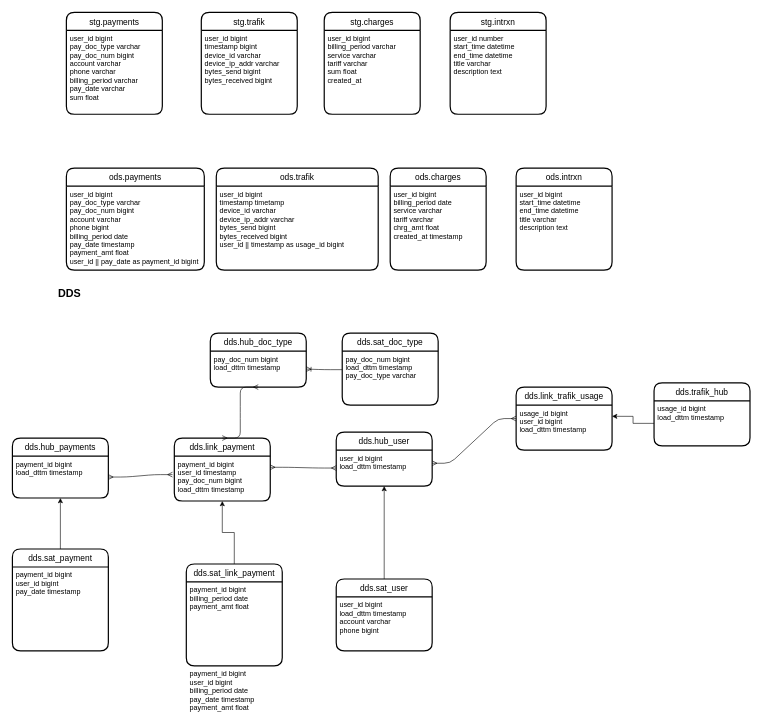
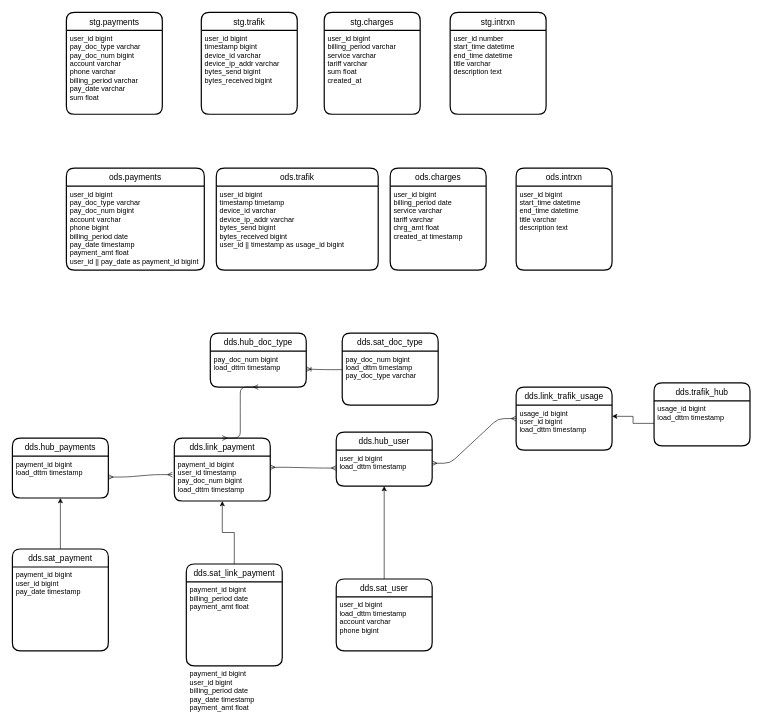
  <mxCell id="0" />
  <mxCell id="1" parent="0" />
  <mxCell id="2" value="stg.payments" style="swimlane;childLayout=stackLayout;horizontal=1;startSize=30;horizontalStack=0;rounded=1;fontSize=14;fontStyle=0;strokeWidth=2;resizeParent=0;resizeLast=1;shadow=0;dashed=0;align=center;" parent="1" vertex="1"><mxGeometry x="110" y="20" width="160" height="170" as="geometry" /></mxCell>
  <mxCell id="3" value="user_id bigint&#10;pay_doc_type varchar&#10;pay_doc_num bigint&#10;account varchar&#10;phone varchar&#10;billing_period varchar&#10;pay_date varchar&#10;sum float&#10;&#10;" style="align=left;strokeColor=none;fillColor=none;spacingLeft=4;fontSize=12;verticalAlign=top;resizable=0;rotatable=0;part=1;" parent="2" vertex="1"><mxGeometry y="30" width="160" height="140" as="geometry" /></mxCell>
  <mxCell id="4" value="stg.charges" style="swimlane;childLayout=stackLayout;horizontal=1;startSize=30;horizontalStack=0;rounded=1;fontSize=14;fontStyle=0;strokeWidth=2;resizeParent=0;resizeLast=1;shadow=0;dashed=0;align=center;" parent="1" vertex="1"><mxGeometry x="540" y="20" width="160" height="170" as="geometry" /></mxCell>
  <mxCell id="5" value="user_id bigint&#10;billing_period varchar&#10;service varchar&#10;tariff varchar&#10;sum float&#10;created_at" style="align=left;strokeColor=none;fillColor=none;spacingLeft=4;fontSize=12;verticalAlign=top;resizable=0;rotatable=0;part=1;" parent="4" vertex="1"><mxGeometry y="30" width="160" height="140" as="geometry" /></mxCell>
  <mxCell id="6" value="stg.trafik" style="swimlane;childLayout=stackLayout;horizontal=1;startSize=30;horizontalStack=0;rounded=1;fontSize=14;fontStyle=0;strokeWidth=2;resizeParent=0;resizeLast=1;shadow=0;dashed=0;align=center;" parent="1" vertex="1"><mxGeometry x="335" y="20" width="160" height="170" as="geometry" /></mxCell>
  <mxCell id="7" value="user_id bigint&#10;timestamp bigint&#10;device_id varchar&#10;device_ip_addr varchar&#10;bytes_send bigint&#10;bytes_received bigint&#10;" style="align=left;strokeColor=none;fillColor=none;spacingLeft=4;fontSize=12;verticalAlign=top;resizable=0;rotatable=0;part=1;" parent="6" vertex="1"><mxGeometry y="30" width="160" height="140" as="geometry" /></mxCell>
  <mxCell id="8" value="stg.intrxn" style="swimlane;childLayout=stackLayout;horizontal=1;startSize=30;horizontalStack=0;rounded=1;fontSize=14;fontStyle=0;strokeWidth=2;resizeParent=0;resizeLast=1;shadow=0;dashed=0;align=center;" parent="1" vertex="1"><mxGeometry x="750" y="20" width="160" height="170" as="geometry" /></mxCell>
  <mxCell id="9" value="user_id number&#10;start_time datetime&#10;end_time datetime&#10;title varchar&#10;description text" style="align=left;strokeColor=none;fillColor=none;spacingLeft=4;fontSize=12;verticalAlign=top;resizable=0;rotatable=0;part=1;" parent="8" vertex="1"><mxGeometry y="30" width="160" height="140" as="geometry" /></mxCell>
  <mxCell id="10" value="ods.payments" style="swimlane;childLayout=stackLayout;horizontal=1;startSize=30;horizontalStack=0;rounded=1;fontSize=14;fontStyle=0;strokeWidth=2;resizeParent=0;resizeLast=1;shadow=0;dashed=0;align=center;" parent="1" vertex="1"><mxGeometry x="110" y="280" width="230" height="170" as="geometry" /></mxCell>
  <mxCell id="11" value="user_id bigint&#10;pay_doc_type varchar&#10;pay_doc_num bigint&#10;account varchar&#10;phone bigint&#10;billing_period date&#10;pay_date timestamp&#10;payment_amt float&#10;user_id || pay_date as payment_id bigint&#10;&#10;" style="align=left;strokeColor=none;fillColor=none;spacingLeft=4;fontSize=12;verticalAlign=top;resizable=0;rotatable=0;part=1;" parent="10" vertex="1"><mxGeometry y="30" width="230" height="140" as="geometry" /></mxCell>
  <mxCell id="12" value="ods.trafik" style="swimlane;childLayout=stackLayout;horizontal=1;startSize=30;horizontalStack=0;rounded=1;fontSize=14;fontStyle=0;strokeWidth=2;resizeParent=0;resizeLast=1;shadow=0;dashed=0;align=center;" vertex="1" parent="1"><mxGeometry x="360" y="280" width="270" height="170" as="geometry" /></mxCell>
  <mxCell id="13" value="user_id bigint&#10;timestamp timetamp&#10;device_id varchar&#10;device_ip_addr varchar&#10;bytes_send bigint&#10;bytes_received bigint&#10;user_id || timestamp as usage_id bigint&#10;" style="align=left;strokeColor=none;fillColor=none;spacingLeft=4;fontSize=12;verticalAlign=top;resizable=0;rotatable=0;part=1;" vertex="1" parent="12"><mxGeometry y="30" width="270" height="140" as="geometry" /></mxCell>
  <mxCell id="14" value="ods.charges" style="swimlane;childLayout=stackLayout;horizontal=1;startSize=30;horizontalStack=0;rounded=1;fontSize=14;fontStyle=0;strokeWidth=2;resizeParent=0;resizeLast=1;shadow=0;dashed=0;align=center;" vertex="1" parent="1"><mxGeometry x="650" y="280" width="160" height="170" as="geometry" /></mxCell>
  <mxCell id="15" value="user_id bigint&#10;billing_period date&#10;service varchar&#10;tariff varchar&#10;chrg_amt float&#10;created_at timestamp" style="align=left;strokeColor=none;fillColor=none;spacingLeft=4;fontSize=12;verticalAlign=top;resizable=0;rotatable=0;part=1;" vertex="1" parent="14"><mxGeometry y="30" width="160" height="140" as="geometry" /></mxCell>
  <mxCell id="16" value="ods.intrxn" style="swimlane;childLayout=stackLayout;horizontal=1;startSize=30;horizontalStack=0;rounded=1;fontSize=14;fontStyle=0;strokeWidth=2;resizeParent=0;resizeLast=1;shadow=0;dashed=0;align=center;" vertex="1" parent="1"><mxGeometry x="860" y="280" width="160" height="170" as="geometry" /></mxCell>
  <mxCell id="17" value="user_id bigint&#10;start_time datetime&#10;end_time datetime&#10;title varchar&#10;description text" style="align=left;strokeColor=none;fillColor=none;spacingLeft=4;fontSize=12;verticalAlign=top;resizable=0;rotatable=0;part=1;" vertex="1" parent="16"><mxGeometry y="30" width="160" height="140" as="geometry" /></mxCell>
- <mxCell id="18" value="&lt;span style=&quot;font-size: 18px&quot;&gt;&lt;b&gt;DDS&lt;/b&gt;&lt;/span&gt;" style="text;html=1;align=center;verticalAlign=middle;resizable=0;points=[];autosize=1;" vertex="1" parent="1"><mxGeometry x="90" y="480" width="50" height="20" as="geometry" /></mxCell>
  <mxCell id="19" value="dds.hub_payments" style="swimlane;childLayout=stackLayout;horizontal=1;startSize=30;horizontalStack=0;rounded=1;fontSize=14;fontStyle=0;strokeWidth=2;resizeParent=0;resizeLast=1;shadow=0;dashed=0;align=center;" vertex="1" parent="1"><mxGeometry x="20" y="730" width="160" height="100" as="geometry" /></mxCell>
  <mxCell id="20" value="payment_id bigint &#10;load_dttm timestamp&#10;" style="align=left;strokeColor=none;fillColor=none;spacingLeft=4;fontSize=12;verticalAlign=top;resizable=0;rotatable=0;part=1;" vertex="1" parent="19"><mxGeometry y="30" width="160" height="70" as="geometry" /></mxCell>
  <mxCell id="21" value="dds.hub_user" style="swimlane;childLayout=stackLayout;horizontal=1;startSize=30;horizontalStack=0;rounded=1;fontSize=14;fontStyle=0;strokeWidth=2;resizeParent=0;resizeLast=1;shadow=0;dashed=0;align=center;" vertex="1" parent="1"><mxGeometry x="560" y="720" width="160" height="90" as="geometry" /></mxCell>
  <mxCell id="22" value="user_id bigint&#10;load_dttm timestamp&#10;" style="align=left;strokeColor=none;fillColor=none;spacingLeft=4;fontSize=12;verticalAlign=top;resizable=0;rotatable=0;part=1;" vertex="1" parent="21"><mxGeometry y="30" width="160" height="60" as="geometry" /></mxCell>
  <mxCell id="23" style="edgeStyle=orthogonalEdgeStyle;rounded=0;orthogonalLoop=1;jettySize=auto;html=1;entryX=0.5;entryY=1;entryDx=0;entryDy=0;" edge="1" parent="1" source="24" target="22"><mxGeometry relative="1" as="geometry" /></mxCell>
  <mxCell id="24" value="dds.sat_user" style="swimlane;childLayout=stackLayout;horizontal=1;startSize=30;horizontalStack=0;rounded=1;fontSize=14;fontStyle=0;strokeWidth=2;resizeParent=0;resizeLast=1;shadow=0;dashed=0;align=center;" vertex="1" parent="1"><mxGeometry x="560" y="965" width="160" height="120" as="geometry" /></mxCell>
  <mxCell id="25" value="user_id bigint&#10;load_dttm timestamp&#10;account varchar&#10;phone bigint&#10;&#10;" style="align=left;strokeColor=none;fillColor=none;spacingLeft=4;fontSize=12;verticalAlign=top;resizable=0;rotatable=0;part=1;fontStyle=0" vertex="1" parent="24"><mxGeometry y="30" width="160" height="90" as="geometry" /></mxCell>
  <mxCell id="26" value="dds.hub_doc_type" style="swimlane;childLayout=stackLayout;horizontal=1;startSize=30;horizontalStack=0;rounded=1;fontSize=14;fontStyle=0;strokeWidth=2;resizeParent=0;resizeLast=1;shadow=0;dashed=0;align=center;" vertex="1" parent="1"><mxGeometry x="350" y="555" width="160" height="90" as="geometry" /></mxCell>
  <mxCell id="27" value="pay_doc_num bigint&#10;load_dttm timestamp" style="align=left;strokeColor=none;fillColor=none;spacingLeft=4;fontSize=12;verticalAlign=top;resizable=0;rotatable=0;part=1;" vertex="1" parent="26"><mxGeometry y="30" width="160" height="60" as="geometry" /></mxCell>
  <mxCell id="28" value="dds.sat_doc_type" style="swimlane;childLayout=stackLayout;horizontal=1;startSize=30;horizontalStack=0;rounded=1;fontSize=14;fontStyle=0;strokeWidth=2;resizeParent=0;resizeLast=1;shadow=0;dashed=0;align=center;" vertex="1" parent="1"><mxGeometry x="570" y="555" width="160" height="120" as="geometry" /></mxCell>
  <mxCell id="29" value="pay_doc_num bigint&#10;load_dttm timestamp &#10;pay_doc_type varchar" style="align=left;strokeColor=none;fillColor=none;spacingLeft=4;fontSize=12;verticalAlign=top;resizable=0;rotatable=0;part=1;fontStyle=0" vertex="1" parent="28"><mxGeometry y="30" width="160" height="90" as="geometry" /></mxCell>
  <mxCell id="30" style="edgeStyle=orthogonalEdgeStyle;rounded=0;orthogonalLoop=1;jettySize=auto;html=1;exitX=0.5;exitY=0;exitDx=0;exitDy=0;entryX=0.5;entryY=1;entryDx=0;entryDy=0;" edge="1" parent="1" source="31" target="35"><mxGeometry relative="1" as="geometry" /></mxCell>
  <mxCell id="31" value="dds.sat_link_payment" style="swimlane;childLayout=stackLayout;horizontal=1;startSize=30;horizontalStack=0;rounded=1;fontSize=14;fontStyle=0;strokeWidth=2;resizeParent=0;resizeLast=1;shadow=0;dashed=0;align=center;" vertex="1" parent="1"><mxGeometry x="310" y="940" width="160" height="170" as="geometry" /></mxCell>
  <mxCell id="32" value="payment_id bigint &#10;billing_period date&#10;payment_amt float&#10;&#10;" style="align=left;strokeColor=none;fillColor=none;spacingLeft=4;fontSize=12;verticalAlign=top;resizable=0;rotatable=0;part=1;" vertex="1" parent="31"><mxGeometry y="30" width="160" height="140" as="geometry" /></mxCell>
  <mxCell id="33" value="payment_id bigint &#10;user_id bigint&#10;billing_period date&#10;pay_date timestamp&#10;payment_amt float&#10;&#10;" style="align=left;strokeColor=none;fillColor=none;spacingLeft=4;fontSize=12;verticalAlign=top;resizable=0;rotatable=0;part=1;" vertex="1" parent="31"><mxGeometry y="170" width="160" as="geometry" /></mxCell>
  <mxCell id="34" value="dds.link_payment" style="swimlane;childLayout=stackLayout;horizontal=1;startSize=30;horizontalStack=0;rounded=1;fontSize=14;fontStyle=0;strokeWidth=2;resizeParent=0;resizeLast=1;shadow=0;dashed=0;align=center;" vertex="1" parent="1"><mxGeometry x="290" y="730" width="160" height="105" as="geometry" /></mxCell>
  <mxCell id="35" value="payment_id bigint&#10;user_id timestamp&#10;pay_doc_num bigint&#10;load_dttm timestamp&#10;" style="align=left;strokeColor=none;fillColor=none;spacingLeft=4;fontSize=12;verticalAlign=top;resizable=0;rotatable=0;part=1;" vertex="1" parent="34"><mxGeometry y="30" width="160" height="75" as="geometry" /></mxCell>
  <mxCell id="36" value="" style="edgeStyle=entityRelationEdgeStyle;fontSize=12;html=1;endArrow=ERmany;startArrow=ERmany;entryX=0;entryY=0.5;entryDx=0;entryDy=0;exitX=1;exitY=0.25;exitDx=0;exitDy=0;" edge="1" parent="1" source="35" target="22"><mxGeometry width="100" height="100" relative="1" as="geometry"><mxPoint x="560" y="800" as="sourcePoint" /><mxPoint x="660" y="700" as="targetPoint" /></mxGeometry></mxCell>
  <mxCell id="37" value="" style="edgeStyle=entityRelationEdgeStyle;fontSize=12;html=1;endArrow=ERmany;startArrow=ERmany;entryX=0.5;entryY=1;entryDx=0;entryDy=0;exitX=0.5;exitY=0;exitDx=0;exitDy=0;" edge="1" parent="1" source="34" target="27"><mxGeometry width="100" height="100" relative="1" as="geometry"><mxPoint x="730" y="610" as="sourcePoint" /><mxPoint x="830" y="510" as="targetPoint" /></mxGeometry></mxCell>
  <mxCell id="38" value="" style="edgeStyle=entityRelationEdgeStyle;fontSize=12;html=1;endArrow=ERoneToMany;entryX=1;entryY=0.5;entryDx=0;entryDy=0;exitX=0;exitY=0.344;exitDx=0;exitDy=0;exitPerimeter=0;" edge="1" parent="1" source="29" target="27"><mxGeometry width="100" height="100" relative="1" as="geometry"><mxPoint x="1020" y="690" as="sourcePoint" /><mxPoint x="1120" y="590" as="targetPoint" /></mxGeometry></mxCell>
  <mxCell id="39" value="" style="edgeStyle=entityRelationEdgeStyle;fontSize=12;html=1;endArrow=ERmany;startArrow=ERmany;entryX=-0.019;entryY=0.413;entryDx=0;entryDy=0;entryPerimeter=0;" edge="1" parent="1" source="20" target="35"><mxGeometry width="100" height="100" relative="1" as="geometry"><mxPoint x="265" y="715" as="sourcePoint" /><mxPoint x="280" y="640" as="targetPoint" /></mxGeometry></mxCell>
  <mxCell id="40" value="dds.link_trafik_usage" style="swimlane;childLayout=stackLayout;horizontal=1;startSize=30;horizontalStack=0;rounded=1;fontSize=14;fontStyle=0;strokeWidth=2;resizeParent=0;resizeLast=1;shadow=0;dashed=0;align=center;" vertex="1" parent="1"><mxGeometry x="860" y="645" width="160" height="105" as="geometry" /></mxCell>
  <mxCell id="41" value="usage_id bigint&#10;user_id bigint&#10;load_dttm timestamp" style="align=left;strokeColor=none;fillColor=none;spacingLeft=4;fontSize=12;verticalAlign=top;resizable=0;rotatable=0;part=1;" vertex="1" parent="40"><mxGeometry y="30" width="160" height="75" as="geometry" /></mxCell>
  <mxCell id="42" value="dds.trafik_hub" style="swimlane;childLayout=stackLayout;horizontal=1;startSize=30;horizontalStack=0;rounded=1;fontSize=14;fontStyle=0;strokeWidth=2;resizeParent=0;resizeLast=1;shadow=0;dashed=0;align=center;" vertex="1" parent="1"><mxGeometry x="1090" y="638" width="160" height="105" as="geometry" /></mxCell>
  <mxCell id="43" value="usage_id bigint&#10;load_dttm timestamp" style="align=left;strokeColor=none;fillColor=none;spacingLeft=4;fontSize=12;verticalAlign=top;resizable=0;rotatable=0;part=1;" vertex="1" parent="42"><mxGeometry y="30" width="160" height="75" as="geometry" /></mxCell>
  <mxCell id="44" value="" style="edgeStyle=entityRelationEdgeStyle;fontSize=12;html=1;endArrow=ERmany;startArrow=ERmany;entryX=1;entryY=0.367;entryDx=0;entryDy=0;entryPerimeter=0;exitX=0;exitY=0.5;exitDx=0;exitDy=0;" edge="1" parent="1" source="40" target="22"><mxGeometry width="100" height="100" relative="1" as="geometry"><mxPoint x="930" y="910" as="sourcePoint" /><mxPoint x="1030" y="810" as="targetPoint" /></mxGeometry></mxCell>
  <mxCell id="45" style="edgeStyle=orthogonalEdgeStyle;rounded=0;orthogonalLoop=1;jettySize=auto;html=1;entryX=1;entryY=0.25;entryDx=0;entryDy=0;" edge="1" parent="1" source="43" target="41"><mxGeometry relative="1" as="geometry" /></mxCell>
  <mxCell id="46" style="edgeStyle=orthogonalEdgeStyle;rounded=0;orthogonalLoop=1;jettySize=auto;html=1;entryX=0.5;entryY=1;entryDx=0;entryDy=0;" edge="1" parent="1" source="47" target="20"><mxGeometry relative="1" as="geometry" /></mxCell>
  <mxCell id="47" value="dds.sat_payment" style="swimlane;childLayout=stackLayout;horizontal=1;startSize=30;horizontalStack=0;rounded=1;fontSize=14;fontStyle=0;strokeWidth=2;resizeParent=0;resizeLast=1;shadow=0;dashed=0;align=center;" vertex="1" parent="1"><mxGeometry x="20" y="915" width="160" height="170" as="geometry" /></mxCell>
  <mxCell id="48" value="payment_id bigint &#10;user_id bigint&#10;pay_date timestamp&#10;" style="align=left;strokeColor=none;fillColor=none;spacingLeft=4;fontSize=12;verticalAlign=top;resizable=0;rotatable=0;part=1;" vertex="1" parent="47"><mxGeometry y="30" width="160" height="140" as="geometry" /></mxCell>
